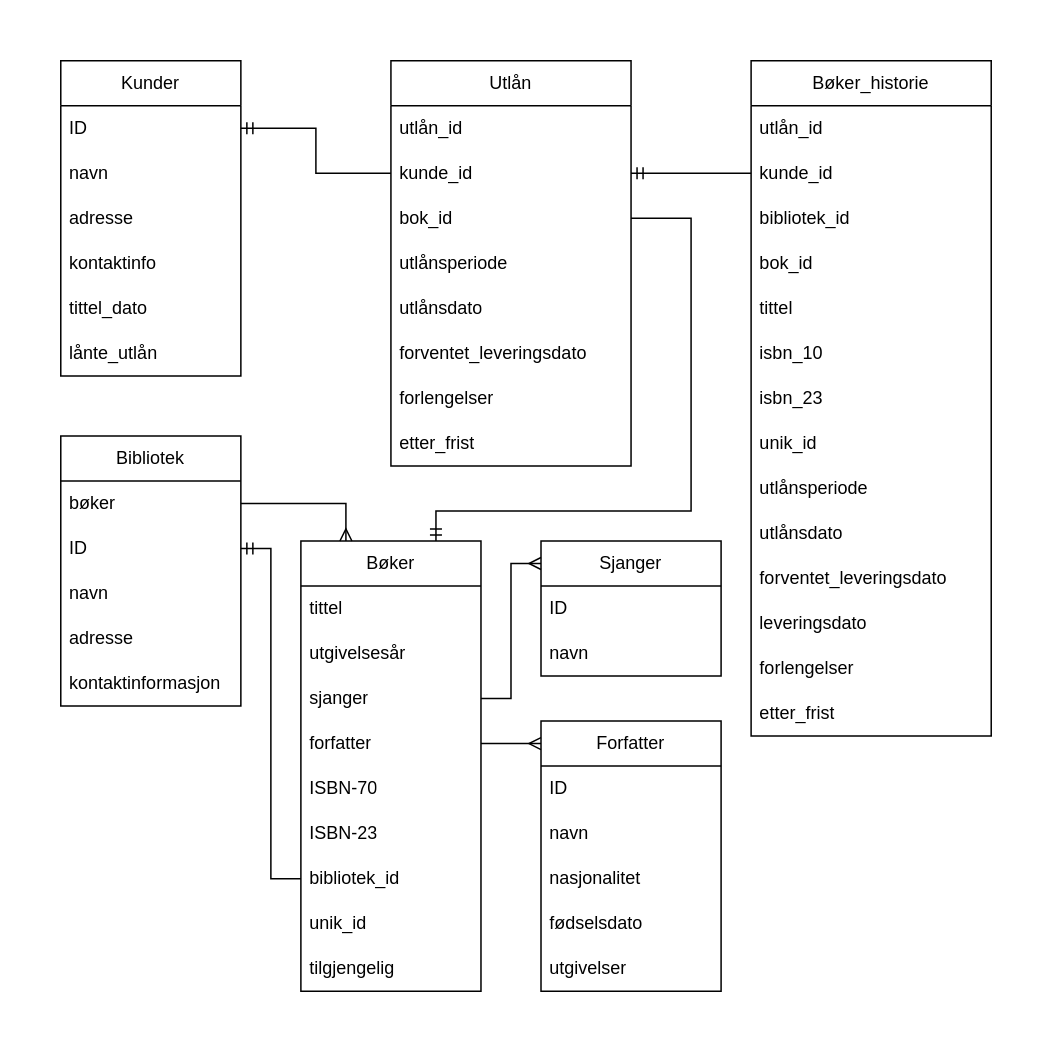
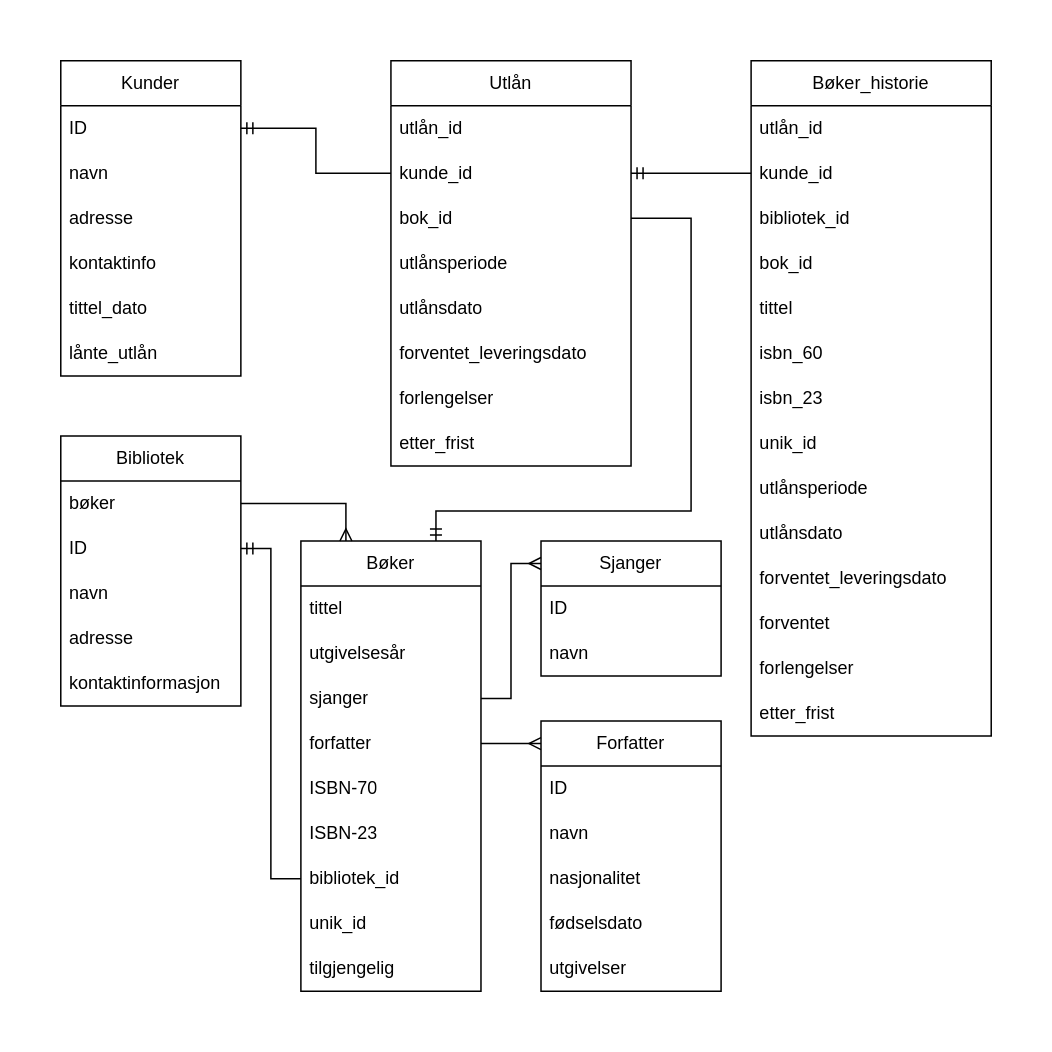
  <mxCell id="0" />
  <mxCell id="1" parent="0" />
  <mxCell id="2" value="" style="rounded=0;whiteSpace=wrap;html=1;fillColor=none;dashed=1;strokeColor=none;" vertex="1" parent="1"><mxGeometry x="360" y="360" width="120" height="30" as="geometry" /></mxCell>
  <mxCell id="3" value="" style="rounded=0;whiteSpace=wrap;html=1;fillColor=none;dashed=1;strokeColor=none;" vertex="1" parent="1"><mxGeometry x="360" y="480" width="120" height="30" as="geometry" /></mxCell>
  <mxCell id="4" value="Bibliotek" style="swimlane;fontStyle=0;childLayout=stackLayout;horizontal=1;startSize=30;horizontalStack=0;resizeParent=1;resizeParentMax=0;resizeLast=0;collapsible=1;marginBottom=0;whiteSpace=wrap;html=1;" parent="1" vertex="1"><mxGeometry x="40" y="290" width="120" height="180" as="geometry"><mxRectangle x="120" y="120" width="90" height="30" as="alternateBounds" /></mxGeometry></mxCell>
  <mxCell id="5" value="bøker" style="text;strokeColor=none;fillColor=none;align=left;verticalAlign=middle;spacingLeft=4;spacingRight=4;overflow=hidden;points=[[0,0.5],[1,0.5]];portConstraint=eastwest;rotatable=0;whiteSpace=wrap;html=1;" parent="4" vertex="1"><mxGeometry y="30" width="120" height="30" as="geometry" /></mxCell>
  <mxCell id="6" value="ID" style="text;strokeColor=none;fillColor=none;align=left;verticalAlign=middle;spacingLeft=4;spacingRight=4;overflow=hidden;points=[[0,0.5],[1,0.5]];portConstraint=eastwest;rotatable=0;whiteSpace=wrap;html=1;" parent="4" vertex="1"><mxGeometry y="60" width="120" height="30" as="geometry" /></mxCell>
  <mxCell id="7" value="navn" style="text;strokeColor=none;fillColor=none;align=left;verticalAlign=middle;spacingLeft=4;spacingRight=4;overflow=hidden;points=[[0,0.5],[1,0.5]];portConstraint=eastwest;rotatable=0;whiteSpace=wrap;html=1;" parent="4" vertex="1"><mxGeometry y="90" width="120" height="30" as="geometry" /></mxCell>
  <mxCell id="8" value="adresse" style="text;strokeColor=none;fillColor=none;align=left;verticalAlign=middle;spacingLeft=4;spacingRight=4;overflow=hidden;points=[[0,0.5],[1,0.5]];portConstraint=eastwest;rotatable=0;whiteSpace=wrap;html=1;" parent="4" vertex="1"><mxGeometry y="120" width="120" height="30" as="geometry" /></mxCell>
  <mxCell id="9" value="kontaktinformasjon" style="text;strokeColor=none;fillColor=none;align=left;verticalAlign=middle;spacingLeft=4;spacingRight=4;overflow=hidden;points=[[0,0.5],[1,0.5]];portConstraint=eastwest;rotatable=0;whiteSpace=wrap;html=1;" parent="4" vertex="1"><mxGeometry y="150" width="120" height="30" as="geometry" /></mxCell>
  <mxCell id="10" value="Bøker" style="swimlane;fontStyle=0;childLayout=stackLayout;horizontal=1;startSize=30;horizontalStack=0;resizeParent=1;resizeParentMax=0;resizeLast=0;collapsible=1;marginBottom=0;whiteSpace=wrap;html=1;" parent="1" vertex="1"><mxGeometry x="200" y="360" width="120" height="300" as="geometry" /></mxCell>
  <mxCell id="11" value="tittel" style="text;strokeColor=none;fillColor=none;align=left;verticalAlign=middle;spacingLeft=4;spacingRight=4;overflow=hidden;points=[[0,0.5],[1,0.5]];portConstraint=eastwest;rotatable=0;whiteSpace=wrap;html=1;" parent="10" vertex="1"><mxGeometry y="30" width="120" height="30" as="geometry" /></mxCell>
  <mxCell id="12" value="utgivelsesår" style="text;strokeColor=none;fillColor=none;align=left;verticalAlign=middle;spacingLeft=4;spacingRight=4;overflow=hidden;points=[[0,0.5],[1,0.5]];portConstraint=eastwest;rotatable=0;whiteSpace=wrap;html=1;" parent="10" vertex="1"><mxGeometry y="60" width="120" height="30" as="geometry" /></mxCell>
  <mxCell id="13" value="sjanger" style="text;strokeColor=none;fillColor=none;align=left;verticalAlign=middle;spacingLeft=4;spacingRight=4;overflow=hidden;points=[[0,0.5],[1,0.5]];portConstraint=eastwest;rotatable=0;whiteSpace=wrap;html=1;" parent="10" vertex="1"><mxGeometry y="90" width="120" height="30" as="geometry" /></mxCell>
  <mxCell id="14" value="forfatter" style="text;strokeColor=none;fillColor=none;align=left;verticalAlign=middle;spacingLeft=4;spacingRight=4;overflow=hidden;points=[[0,0.5],[1,0.5]];portConstraint=eastwest;rotatable=0;whiteSpace=wrap;html=1;" parent="10" vertex="1"><mxGeometry y="120" width="120" height="30" as="geometry" /></mxCell>
  <mxCell id="15" value="ISBN-70" style="text;strokeColor=none;fillColor=none;align=left;verticalAlign=middle;spacingLeft=4;spacingRight=4;overflow=hidden;points=[[0,0.5],[1,0.5]];portConstraint=eastwest;rotatable=0;whiteSpace=wrap;html=1;" parent="10" vertex="1"><mxGeometry y="150" width="120" height="30" as="geometry" /></mxCell>
  <mxCell id="16" value="ISBN-23" style="text;strokeColor=none;fillColor=none;align=left;verticalAlign=middle;spacingLeft=4;spacingRight=4;overflow=hidden;points=[[0,0.5],[1,0.5]];portConstraint=eastwest;rotatable=0;whiteSpace=wrap;html=1;" parent="10" vertex="1"><mxGeometry y="180" width="120" height="30" as="geometry" /></mxCell>
  <mxCell id="17" value="bibliotek_id" style="text;strokeColor=none;fillColor=none;align=left;verticalAlign=middle;spacingLeft=4;spacingRight=4;overflow=hidden;points=[[0,0.5],[1,0.5]];portConstraint=eastwest;rotatable=0;whiteSpace=wrap;html=1;" parent="10" vertex="1"><mxGeometry y="210" width="120" height="30" as="geometry" /></mxCell>
  <mxCell id="18" value="unik_id" style="text;strokeColor=none;fillColor=none;align=left;verticalAlign=middle;spacingLeft=4;spacingRight=4;overflow=hidden;points=[[0,0.5],[1,0.5]];portConstraint=eastwest;rotatable=0;whiteSpace=wrap;html=1;" parent="10" vertex="1"><mxGeometry y="240" width="120" height="30" as="geometry" /></mxCell>
  <mxCell id="19" value="tilgjengelig" style="text;strokeColor=none;fillColor=none;align=left;verticalAlign=middle;spacingLeft=4;spacingRight=4;overflow=hidden;points=[[0,0.5],[1,0.5]];portConstraint=eastwest;rotatable=0;whiteSpace=wrap;html=1;" parent="10" vertex="1"><mxGeometry y="270" width="120" height="30" as="geometry" /></mxCell>
  <mxCell id="20" value="Forfatter" style="swimlane;fontStyle=0;childLayout=stackLayout;horizontal=1;startSize=30;horizontalStack=0;resizeParent=1;resizeParentMax=0;resizeLast=0;collapsible=1;marginBottom=0;whiteSpace=wrap;html=1;" parent="1" vertex="1"><mxGeometry x="360" y="480" width="120" height="180" as="geometry" /></mxCell>
  <mxCell id="21" value="ID" style="text;strokeColor=none;fillColor=none;align=left;verticalAlign=middle;spacingLeft=4;spacingRight=4;overflow=hidden;points=[[0,0.5],[1,0.5]];portConstraint=eastwest;rotatable=0;whiteSpace=wrap;html=1;" parent="20" vertex="1"><mxGeometry y="30" width="120" height="30" as="geometry" /></mxCell>
  <mxCell id="22" value="navn" style="text;strokeColor=none;fillColor=none;align=left;verticalAlign=middle;spacingLeft=4;spacingRight=4;overflow=hidden;points=[[0,0.5],[1,0.5]];portConstraint=eastwest;rotatable=0;whiteSpace=wrap;html=1;" parent="20" vertex="1"><mxGeometry y="60" width="120" height="30" as="geometry" /></mxCell>
  <mxCell id="23" value="nasjonalitet" style="text;strokeColor=none;fillColor=none;align=left;verticalAlign=middle;spacingLeft=4;spacingRight=4;overflow=hidden;points=[[0,0.5],[1,0.5]];portConstraint=eastwest;rotatable=0;whiteSpace=wrap;html=1;" parent="20" vertex="1"><mxGeometry y="90" width="120" height="30" as="geometry" /></mxCell>
  <mxCell id="24" value="fødselsdato" style="text;strokeColor=none;fillColor=none;align=left;verticalAlign=middle;spacingLeft=4;spacingRight=4;overflow=hidden;points=[[0,0.5],[1,0.5]];portConstraint=eastwest;rotatable=0;whiteSpace=wrap;html=1;" parent="20" vertex="1"><mxGeometry y="120" width="120" height="30" as="geometry" /></mxCell>
  <mxCell id="25" value="utgivelser" style="text;strokeColor=none;fillColor=none;align=left;verticalAlign=middle;spacingLeft=4;spacingRight=4;overflow=hidden;points=[[0,0.5],[1,0.5]];portConstraint=eastwest;rotatable=0;whiteSpace=wrap;html=1;" parent="20" vertex="1"><mxGeometry y="150" width="120" height="30" as="geometry" /></mxCell>
  <mxCell id="26" value="Kunder" style="swimlane;fontStyle=0;childLayout=stackLayout;horizontal=1;startSize=30;horizontalStack=0;resizeParent=1;resizeParentMax=0;resizeLast=0;collapsible=1;marginBottom=0;whiteSpace=wrap;html=1;" parent="1" vertex="1"><mxGeometry x="40" y="40" width="120" height="210" as="geometry" /></mxCell>
  <mxCell id="27" value="ID" style="text;strokeColor=none;fillColor=none;align=left;verticalAlign=middle;spacingLeft=4;spacingRight=4;overflow=hidden;points=[[0,0.5],[1,0.5]];portConstraint=eastwest;rotatable=0;whiteSpace=wrap;html=1;" parent="26" vertex="1"><mxGeometry y="30" width="120" height="30" as="geometry" /></mxCell>
  <mxCell id="28" value="navn" style="text;strokeColor=none;fillColor=none;align=left;verticalAlign=middle;spacingLeft=4;spacingRight=4;overflow=hidden;points=[[0,0.5],[1,0.5]];portConstraint=eastwest;rotatable=0;whiteSpace=wrap;html=1;" parent="26" vertex="1"><mxGeometry y="60" width="120" height="30" as="geometry" /></mxCell>
  <mxCell id="29" value="adresse" style="text;strokeColor=none;fillColor=none;align=left;verticalAlign=middle;spacingLeft=4;spacingRight=4;overflow=hidden;points=[[0,0.5],[1,0.5]];portConstraint=eastwest;rotatable=0;whiteSpace=wrap;html=1;" parent="26" vertex="1"><mxGeometry y="90" width="120" height="30" as="geometry" /></mxCell>
  <mxCell id="30" value="kontaktinfo" style="text;strokeColor=none;fillColor=none;align=left;verticalAlign=middle;spacingLeft=4;spacingRight=4;overflow=hidden;points=[[0,0.5],[1,0.5]];portConstraint=eastwest;rotatable=0;whiteSpace=wrap;html=1;" parent="26" vertex="1"><mxGeometry y="120" width="120" height="30" as="geometry" /></mxCell>
  <mxCell id="31" value="tittel_dato" style="text;strokeColor=none;fillColor=none;align=left;verticalAlign=middle;spacingLeft=4;spacingRight=4;overflow=hidden;points=[[0,0.5],[1,0.5]];portConstraint=eastwest;rotatable=0;whiteSpace=wrap;html=1;" parent="26" vertex="1"><mxGeometry y="150" width="120" height="30" as="geometry" /></mxCell>
  <mxCell id="32" value="lånte_utlån" style="text;strokeColor=none;fillColor=none;align=left;verticalAlign=middle;spacingLeft=4;spacingRight=4;overflow=hidden;points=[[0,0.5],[1,0.5]];portConstraint=eastwest;rotatable=0;whiteSpace=wrap;html=1;" parent="26" vertex="1"><mxGeometry y="180" width="120" height="30" as="geometry" /></mxCell>
  <mxCell id="33" value="Utlån" style="swimlane;fontStyle=0;childLayout=stackLayout;horizontal=1;startSize=30;horizontalStack=0;resizeParent=1;resizeParentMax=0;resizeLast=0;collapsible=1;marginBottom=0;whiteSpace=wrap;html=1;" parent="1" vertex="1"><mxGeometry x="260" y="40" width="160" height="270" as="geometry" /></mxCell>
  <mxCell id="34" value="utlån_id" style="text;strokeColor=none;fillColor=none;align=left;verticalAlign=middle;spacingLeft=4;spacingRight=4;overflow=hidden;points=[[0,0.5],[1,0.5]];portConstraint=eastwest;rotatable=0;whiteSpace=wrap;html=1;" vertex="1" parent="33"><mxGeometry y="30" width="160" height="30" as="geometry" /></mxCell>
  <mxCell id="35" value="kunde_id" style="text;strokeColor=none;fillColor=none;align=left;verticalAlign=middle;spacingLeft=4;spacingRight=4;overflow=hidden;points=[[0,0.5],[1,0.5]];portConstraint=eastwest;rotatable=0;whiteSpace=wrap;html=1;" vertex="1" parent="33"><mxGeometry y="60" width="160" height="30" as="geometry" /></mxCell>
  <mxCell id="36" value="bok_id" style="text;strokeColor=none;fillColor=none;align=left;verticalAlign=middle;spacingLeft=4;spacingRight=4;overflow=hidden;points=[[0,0.5],[1,0.5]];portConstraint=eastwest;rotatable=0;whiteSpace=wrap;html=1;" parent="33" vertex="1"><mxGeometry y="90" width="160" height="30" as="geometry" /></mxCell>
  <mxCell id="37" value="utlånsperiode" style="text;strokeColor=none;fillColor=none;align=left;verticalAlign=middle;spacingLeft=4;spacingRight=4;overflow=hidden;points=[[0,0.5],[1,0.5]];portConstraint=eastwest;rotatable=0;whiteSpace=wrap;html=1;" parent="33" vertex="1"><mxGeometry y="120" width="160" height="30" as="geometry" /></mxCell>
  <mxCell id="38" value="utlånsdato" style="text;strokeColor=none;fillColor=none;align=left;verticalAlign=middle;spacingLeft=4;spacingRight=4;overflow=hidden;points=[[0,0.5],[1,0.5]];portConstraint=eastwest;rotatable=0;whiteSpace=wrap;html=1;" parent="33" vertex="1"><mxGeometry y="150" width="160" height="30" as="geometry" /></mxCell>
  <mxCell id="39" value="forventet_leveringsdato" style="text;strokeColor=none;fillColor=none;align=left;verticalAlign=middle;spacingLeft=4;spacingRight=4;overflow=hidden;points=[[0,0.5],[1,0.5]];portConstraint=eastwest;rotatable=0;whiteSpace=wrap;html=1;" parent="33" vertex="1"><mxGeometry y="180" width="160" height="30" as="geometry" /></mxCell>
  <mxCell id="40" value="forlengelser" style="text;strokeColor=none;fillColor=none;align=left;verticalAlign=middle;spacingLeft=4;spacingRight=4;overflow=hidden;points=[[0,0.5],[1,0.5]];portConstraint=eastwest;rotatable=0;whiteSpace=wrap;html=1;" parent="33" vertex="1"><mxGeometry y="210" width="160" height="30" as="geometry" /></mxCell>
  <mxCell id="41" value="etter_frist" style="text;strokeColor=none;fillColor=none;align=left;verticalAlign=middle;spacingLeft=4;spacingRight=4;overflow=hidden;points=[[0,0.5],[1,0.5]];portConstraint=eastwest;rotatable=0;whiteSpace=wrap;html=1;" parent="33" vertex="1"><mxGeometry y="240" width="160" height="30" as="geometry" /></mxCell>
  <mxCell id="42" value="Bøker_historie" style="swimlane;fontStyle=0;childLayout=stackLayout;horizontal=1;startSize=30;horizontalStack=0;resizeParent=1;resizeParentMax=0;resizeLast=0;collapsible=1;marginBottom=0;whiteSpace=wrap;html=1;" parent="1" vertex="1"><mxGeometry x="500" y="40" width="160" height="450" as="geometry" /></mxCell>
  <mxCell id="43" value="utlån_id" style="text;strokeColor=none;fillColor=none;align=left;verticalAlign=middle;spacingLeft=4;spacingRight=4;overflow=hidden;points=[[0,0.5],[1,0.5]];portConstraint=eastwest;rotatable=0;whiteSpace=wrap;html=1;" vertex="1" parent="42"><mxGeometry y="30" width="160" height="30" as="geometry" /></mxCell>
  <mxCell id="44" value="kunde_id" style="text;strokeColor=none;fillColor=none;align=left;verticalAlign=middle;spacingLeft=4;spacingRight=4;overflow=hidden;points=[[0,0.5],[1,0.5]];portConstraint=eastwest;rotatable=0;whiteSpace=wrap;html=1;" vertex="1" parent="42"><mxGeometry y="60" width="160" height="30" as="geometry" /></mxCell>
  <mxCell id="45" value="bibliotek_id" style="text;strokeColor=none;fillColor=none;align=left;verticalAlign=middle;spacingLeft=4;spacingRight=4;overflow=hidden;points=[[0,0.5],[1,0.5]];portConstraint=eastwest;rotatable=0;whiteSpace=wrap;html=1;" vertex="1" parent="42"><mxGeometry y="90" width="160" height="30" as="geometry" /></mxCell>
  <mxCell id="46" value="bok_id" style="text;strokeColor=none;fillColor=none;align=left;verticalAlign=middle;spacingLeft=4;spacingRight=4;overflow=hidden;points=[[0,0.5],[1,0.5]];portConstraint=eastwest;rotatable=0;whiteSpace=wrap;html=1;" vertex="1" parent="42"><mxGeometry y="120" width="160" height="30" as="geometry" /></mxCell>
  <mxCell id="47" value="tittel" style="text;strokeColor=none;fillColor=none;align=left;verticalAlign=middle;spacingLeft=4;spacingRight=4;overflow=hidden;points=[[0,0.5],[1,0.5]];portConstraint=eastwest;rotatable=0;whiteSpace=wrap;html=1;" vertex="1" parent="42"><mxGeometry y="150" width="160" height="30" as="geometry" /></mxCell>
- <mxCell id="48" value="isbn_10" style="text;strokeColor=none;fillColor=none;align=left;verticalAlign=middle;spacingLeft=4;spacingRight=4;overflow=hidden;points=[[0,0.5],[1,0.5]];portConstraint=eastwest;rotatable=0;whiteSpace=wrap;html=1;" vertex="1" parent="42"><mxGeometry y="180" width="160" height="30" as="geometry" /></mxCell>
+ <mxCell id="48" value="isbn_60" style="text;strokeColor=none;fillColor=none;align=left;verticalAlign=middle;spacingLeft=4;spacingRight=4;overflow=hidden;points=[[0,0.5],[1,0.5]];portConstraint=eastwest;rotatable=0;whiteSpace=wrap;html=1;" vertex="1" parent="42"><mxGeometry y="180" width="160" height="30" as="geometry" /></mxCell>
  <mxCell id="49" value="isbn_23" style="text;strokeColor=none;fillColor=none;align=left;verticalAlign=middle;spacingLeft=4;spacingRight=4;overflow=hidden;points=[[0,0.5],[1,0.5]];portConstraint=eastwest;rotatable=0;whiteSpace=wrap;html=1;" vertex="1" parent="42"><mxGeometry y="210" width="160" height="30" as="geometry" /></mxCell>
  <mxCell id="50" value="unik_id" style="text;strokeColor=none;fillColor=none;align=left;verticalAlign=middle;spacingLeft=4;spacingRight=4;overflow=hidden;points=[[0,0.5],[1,0.5]];portConstraint=eastwest;rotatable=0;whiteSpace=wrap;html=1;" vertex="1" parent="42"><mxGeometry y="240" width="160" height="30" as="geometry" /></mxCell>
  <mxCell id="51" value="utlånsperiode" style="text;strokeColor=none;fillColor=none;align=left;verticalAlign=middle;spacingLeft=4;spacingRight=4;overflow=hidden;points=[[0,0.5],[1,0.5]];portConstraint=eastwest;rotatable=0;whiteSpace=wrap;html=1;" vertex="1" parent="42"><mxGeometry y="270" width="160" height="30" as="geometry" /></mxCell>
  <mxCell id="52" value="utlånsdato" style="text;strokeColor=none;fillColor=none;align=left;verticalAlign=middle;spacingLeft=4;spacingRight=4;overflow=hidden;points=[[0,0.5],[1,0.5]];portConstraint=eastwest;rotatable=0;whiteSpace=wrap;html=1;" vertex="1" parent="42"><mxGeometry y="300" width="160" height="30" as="geometry" /></mxCell>
  <mxCell id="53" value="forventet_leveringsdato" style="text;strokeColor=none;fillColor=none;align=left;verticalAlign=middle;spacingLeft=4;spacingRight=4;overflow=hidden;points=[[0,0.5],[1,0.5]];portConstraint=eastwest;rotatable=0;whiteSpace=wrap;html=1;" parent="42" vertex="1"><mxGeometry y="330" width="160" height="30" as="geometry" /></mxCell>
- <mxCell id="54" value="leveringsdato" style="text;strokeColor=none;fillColor=none;align=left;verticalAlign=middle;spacingLeft=4;spacingRight=4;overflow=hidden;points=[[0,0.5],[1,0.5]];portConstraint=eastwest;rotatable=0;whiteSpace=wrap;html=1;" vertex="1" parent="42"><mxGeometry y="360" width="160" height="30" as="geometry" /></mxCell>
+ <mxCell id="54" value="forventet" style="text;strokeColor=none;fillColor=none;align=left;verticalAlign=middle;spacingLeft=4;spacingRight=4;overflow=hidden;points=[[0,0.5],[1,0.5]];portConstraint=eastwest;rotatable=0;whiteSpace=wrap;html=1;" vertex="1" parent="42"><mxGeometry y="360" width="160" height="30" as="geometry" /></mxCell>
  <mxCell id="55" value="forlengelser" style="text;strokeColor=none;fillColor=none;align=left;verticalAlign=middle;spacingLeft=4;spacingRight=4;overflow=hidden;points=[[0,0.5],[1,0.5]];portConstraint=eastwest;rotatable=0;whiteSpace=wrap;html=1;" vertex="1" parent="42"><mxGeometry y="390" width="160" height="30" as="geometry" /></mxCell>
  <mxCell id="56" value="etter_frist" style="text;strokeColor=none;fillColor=none;align=left;verticalAlign=middle;spacingLeft=4;spacingRight=4;overflow=hidden;points=[[0,0.5],[1,0.5]];portConstraint=eastwest;rotatable=0;whiteSpace=wrap;html=1;" vertex="1" parent="42"><mxGeometry y="420" width="160" height="30" as="geometry" /></mxCell>
  <mxCell id="57" value="" style="endArrow=none;html=1;rounded=0;strokeColor=none;" edge="1" parent="1"><mxGeometry width="50" height="50" relative="1" as="geometry"><mxPoint as="sourcePoint" x="20" y="20" /><mxPoint x="679" as="targetPoint" y="20" /></mxGeometry></mxCell>
  <mxCell id="58" value="" style="endArrow=none;html=1;rounded=0;strokeColor=none;" edge="1" parent="1"><mxGeometry width="50" height="50" relative="1" as="geometry"><mxPoint y="679" as="sourcePoint" x="20" /><mxPoint as="targetPoint" x="20" y="20" /></mxGeometry></mxCell>
  <mxCell id="59" value="" style="endArrow=none;html=1;rounded=0;strokeColor=none;" edge="1" parent="1"><mxGeometry width="50" height="50" relative="1" as="geometry"><mxPoint x="679" y="679" as="sourcePoint" /><mxPoint x="679" as="targetPoint" y="20" /></mxGeometry></mxCell>
  <mxCell id="60" value="" style="endArrow=none;html=1;rounded=0;strokeColor=none;" edge="1" parent="1"><mxGeometry width="50" height="50" relative="1" as="geometry"><mxPoint y="679" as="sourcePoint" x="20" /><mxPoint x="679" y="679" as="targetPoint" /></mxGeometry></mxCell>
  <mxCell id="61" style="edgeStyle=orthogonalEdgeStyle;rounded=0;orthogonalLoop=1;jettySize=auto;html=1;exitX=0;exitY=0.5;exitDx=0;exitDy=0;entryX=1;entryY=0.5;entryDx=0;entryDy=0;endArrow=ERmandOne;endFill=0;" edge="1" parent="1" source="35" target="27"><mxGeometry relative="1" as="geometry" /></mxCell>
  <mxCell id="62" style="edgeStyle=orthogonalEdgeStyle;rounded=0;orthogonalLoop=1;jettySize=auto;html=1;exitX=0;exitY=0.5;exitDx=0;exitDy=0;entryX=1;entryY=0.5;entryDx=0;entryDy=0;endArrow=ERmandOne;endFill=0;" edge="1" parent="1" source="44" target="35"><mxGeometry relative="1" as="geometry" /></mxCell>
  <mxCell id="63" style="edgeStyle=orthogonalEdgeStyle;rounded=0;orthogonalLoop=1;jettySize=auto;html=1;exitX=1;exitY=0.5;exitDx=0;exitDy=0;entryX=0.75;entryY=0;entryDx=0;entryDy=0;endArrow=ERmandOne;endFill=0;" edge="1" parent="1" source="36" target="10"><mxGeometry relative="1" as="geometry"><Array as="points"><mxPoint x="460" y="145" /><mxPoint x="460" y="340" /><mxPoint x="290" y="340" /></Array></mxGeometry></mxCell>
  <mxCell id="64" style="edgeStyle=orthogonalEdgeStyle;rounded=0;orthogonalLoop=1;jettySize=auto;html=1;exitX=1;exitY=0.5;exitDx=0;exitDy=0;entryX=0.25;entryY=0;entryDx=0;entryDy=0;endArrow=ERmany;endFill=0;" edge="1" parent="1" source="5" target="10"><mxGeometry relative="1" as="geometry" /></mxCell>
  <mxCell id="65" style="edgeStyle=orthogonalEdgeStyle;rounded=0;orthogonalLoop=1;jettySize=auto;html=1;exitX=0;exitY=0.5;exitDx=0;exitDy=0;entryX=1;entryY=0.5;entryDx=0;entryDy=0;endArrow=ERmandOne;endFill=0;" edge="1" parent="1" source="17" target="6"><mxGeometry relative="1" as="geometry" /></mxCell>
  <mxCell id="66" style="edgeStyle=orthogonalEdgeStyle;rounded=0;orthogonalLoop=1;jettySize=auto;html=1;exitX=1;exitY=0.5;exitDx=0;exitDy=0;entryX=0;entryY=0.5;entryDx=0;entryDy=0;endArrow=ERmany;endFill=0;" edge="1" parent="1" source="14" target="3"><mxGeometry relative="1" as="geometry"><mxPoint x="340" y="410" as="targetPoint" /></mxGeometry></mxCell>
  <mxCell id="67" value="Sjanger" style="swimlane;fontStyle=0;childLayout=stackLayout;horizontal=1;startSize=30;horizontalStack=0;resizeParent=1;resizeParentMax=0;resizeLast=0;collapsible=1;marginBottom=0;whiteSpace=wrap;html=1;" vertex="1" parent="1"><mxGeometry x="360" y="360" width="120" height="90" as="geometry" /></mxCell>
  <mxCell id="68" value="ID" style="text;strokeColor=none;fillColor=none;align=left;verticalAlign=middle;spacingLeft=4;spacingRight=4;overflow=hidden;points=[[0,0.5],[1,0.5]];portConstraint=eastwest;rotatable=0;whiteSpace=wrap;html=1;" vertex="1" parent="67"><mxGeometry y="30" width="120" height="30" as="geometry" /></mxCell>
  <mxCell id="69" value="navn" style="text;strokeColor=none;fillColor=none;align=left;verticalAlign=middle;spacingLeft=4;spacingRight=4;overflow=hidden;points=[[0,0.5],[1,0.5]];portConstraint=eastwest;rotatable=0;whiteSpace=wrap;html=1;" vertex="1" parent="67"><mxGeometry y="60" width="120" height="30" as="geometry" /></mxCell>
  <mxCell id="70" style="edgeStyle=orthogonalEdgeStyle;rounded=0;orthogonalLoop=1;jettySize=auto;html=1;exitX=1;exitY=0.5;exitDx=0;exitDy=0;entryX=0;entryY=0.5;entryDx=0;entryDy=0;endArrow=ERmany;endFill=0;" edge="1" parent="1" source="13" target="2"><mxGeometry relative="1" as="geometry" /></mxCell>
